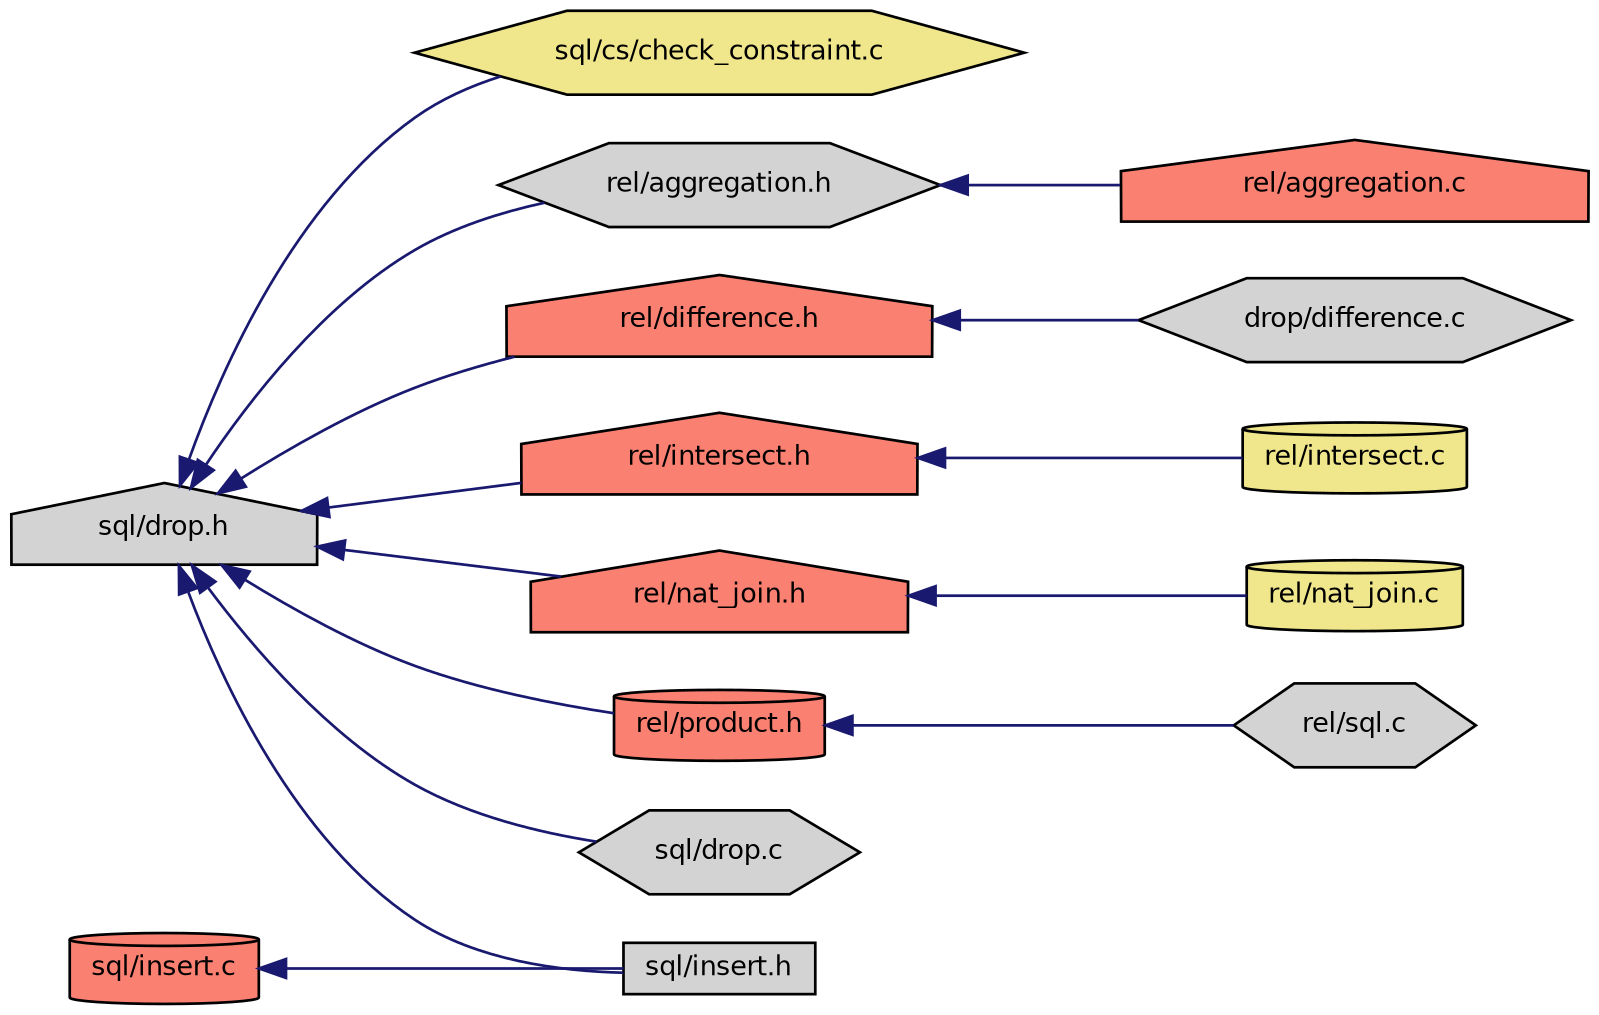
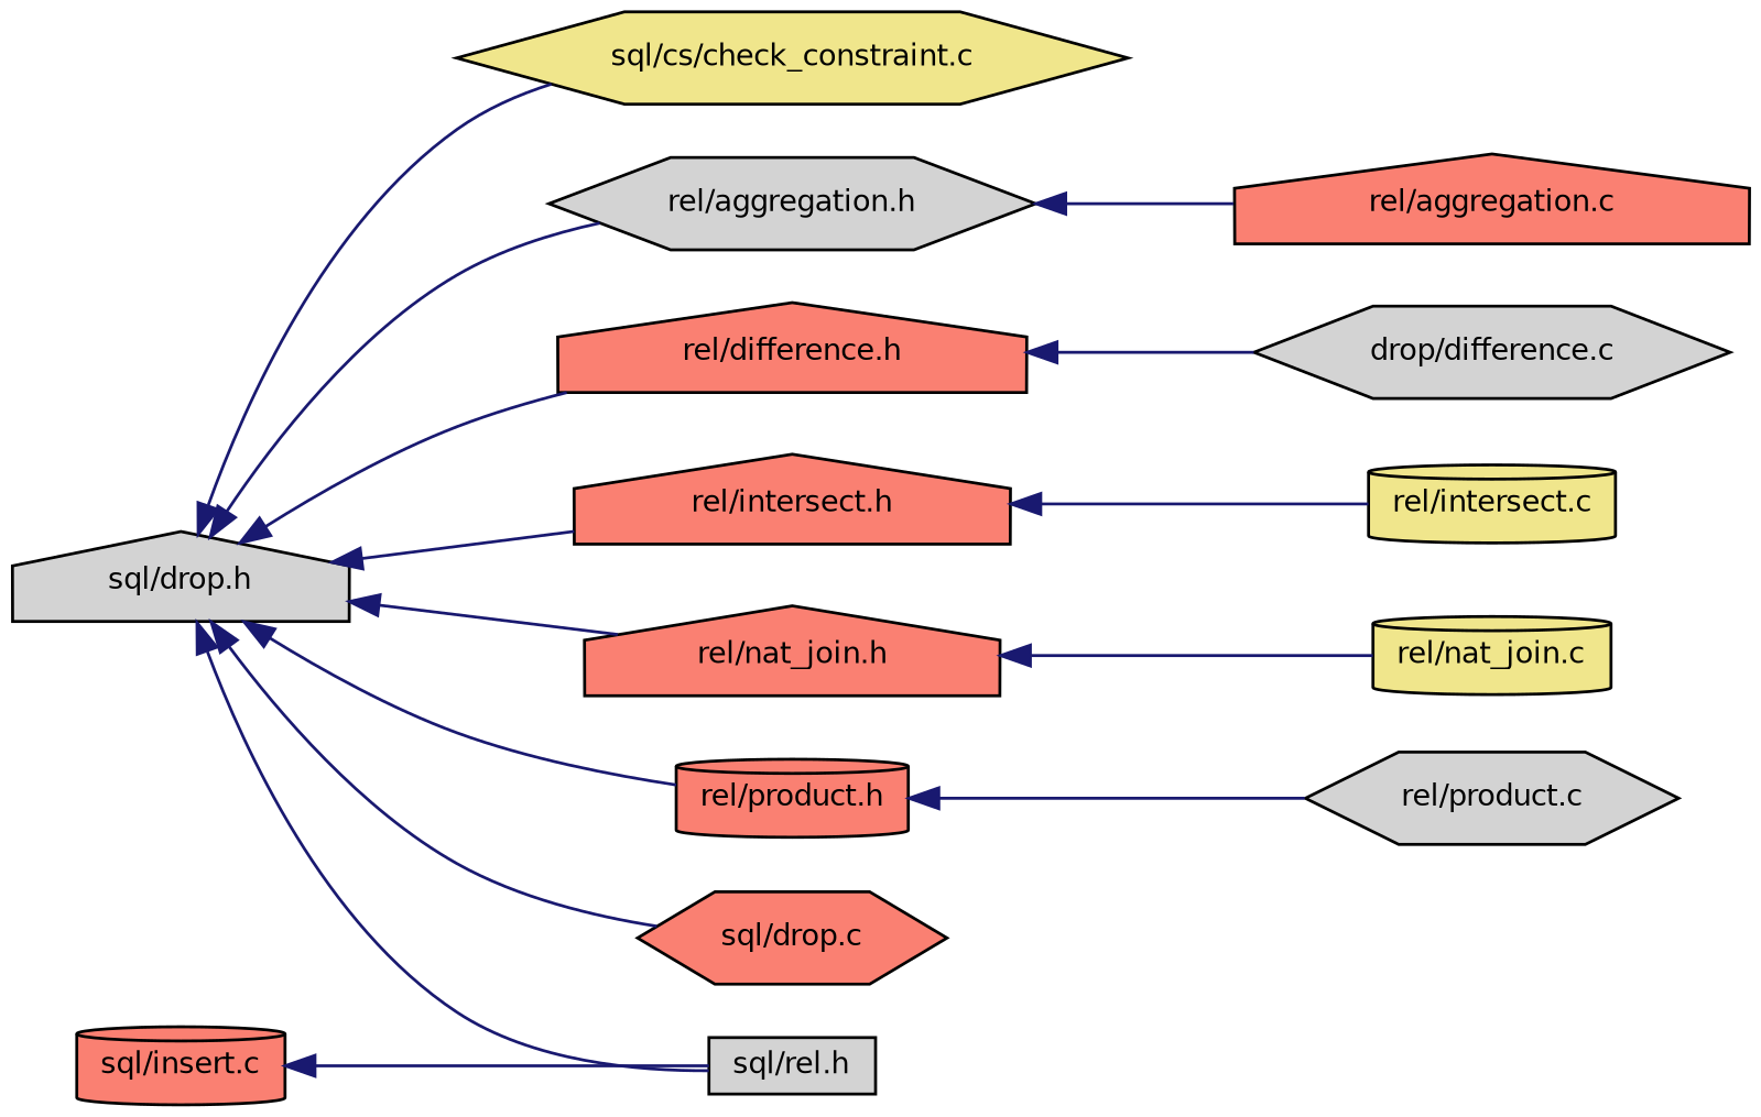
  digraph {
    rankdir=LR
    node [color=black fillcolor=salmon fontname=Helvetica fontsize=10 shape=house style=filled]
    edge [color=midnightblue dir=back fontname=Helvetica fontsize=10 labelfontname=Helvetica labelfontsize=10 style=solid]
    n1 [fillcolor=lightgrey fontcolor=black height=0.2 label="sql/drop.h" width=0.4]
    n2 [fillcolor=khaki height=0.2 label="sql/cs/check_constraint.c" shape=hexagon width=0.4]
    n3 [fillcolor=lightgrey height=0.2 label="rel/aggregation.h" shape=hexagon width=0.4]
    n4 [height=0.2 label="rel/difference.h" width=0.4]
    n5 [height=0.2 label="rel/intersect.h" width=0.4]
    n6 [height=0.2 label="rel/nat_join.h" width=0.4]
    n7 [height=0.2 label="rel/product.h" shape=cylinder width=0.4]
-   n8 [fillcolor=lightgrey height=0.2 label="sql/drop.c" shape=hexagon width=0.4]
-   n9 [fillcolor=lightgrey height=0.2 label="sql/insert.h" shape=box width=0.4]
+   n8 [height=0.2 label="sql/drop.c" shape=hexagon width=0.4]
+   n9 [fillcolor=lightgrey height=0.2 label="sql/rel.h" shape=box width=0.4]
    n10 [height=0.2 label="rel/aggregation.c" width=0.4]
    n11 [fillcolor=lightgrey height=0.2 label="drop/difference.c" shape=hexagon width=0.4]
    n12 [fillcolor=khaki height=0.2 label="rel/intersect.c" shape=cylinder width=0.4]
    n13 [fillcolor=khaki height=0.2 label="rel/nat_join.c" shape=cylinder width=0.4]
-   n14 [fillcolor=lightgrey height=0.2 label="rel/sql.c" shape=hexagon width=0.4]
+   n14 [fillcolor=lightgrey height=0.2 label="rel/product.c" shape=hexagon width=0.4]
    n15 [height=0.2 label="sql/insert.c" shape=cylinder width=0.4]
    n1 -> n2
    n1 -> n3
    n1 -> n4
    n1 -> n5
    n1 -> n6
    n1 -> n7
    n1 -> n8
    n1 -> n9
    n3 -> n10
    n4 -> n11
    n5 -> n12
    n6 -> n13
    n7 -> n14
    n15 -> n9
  }
